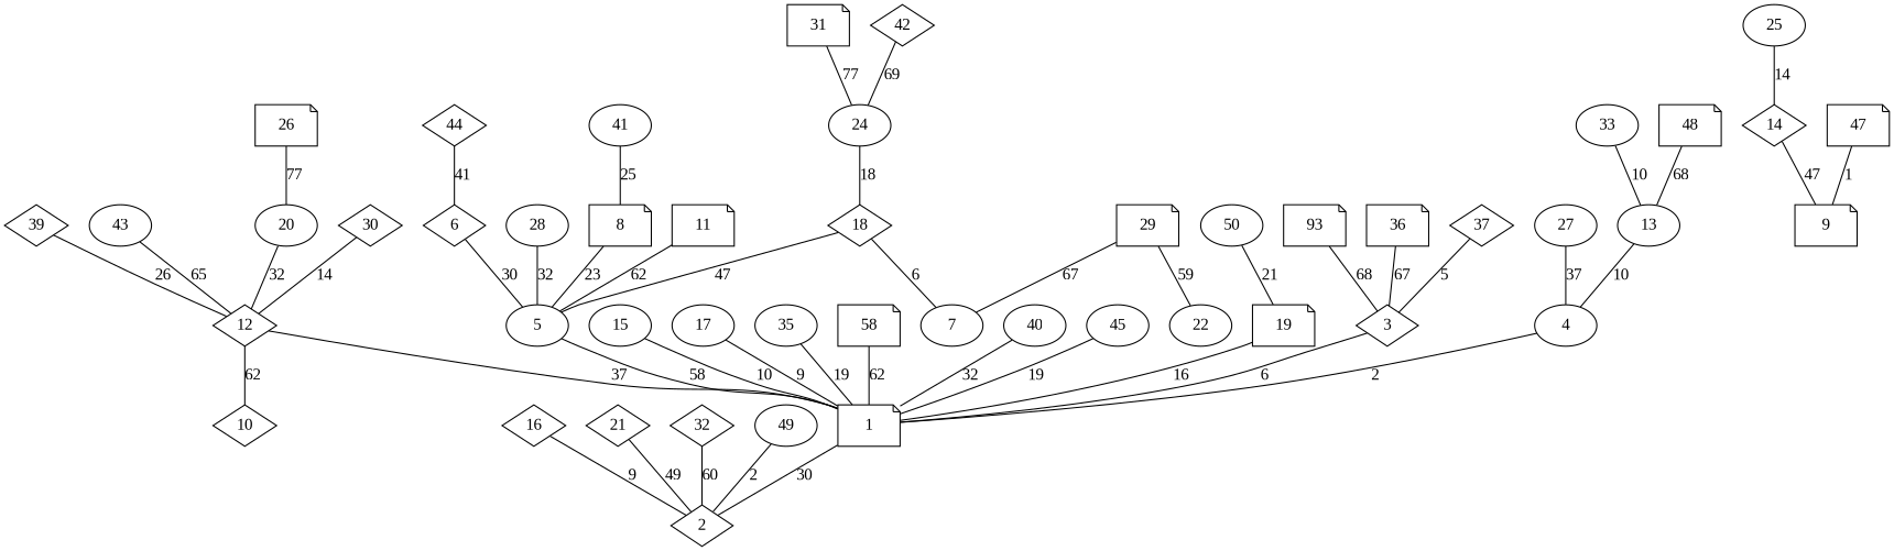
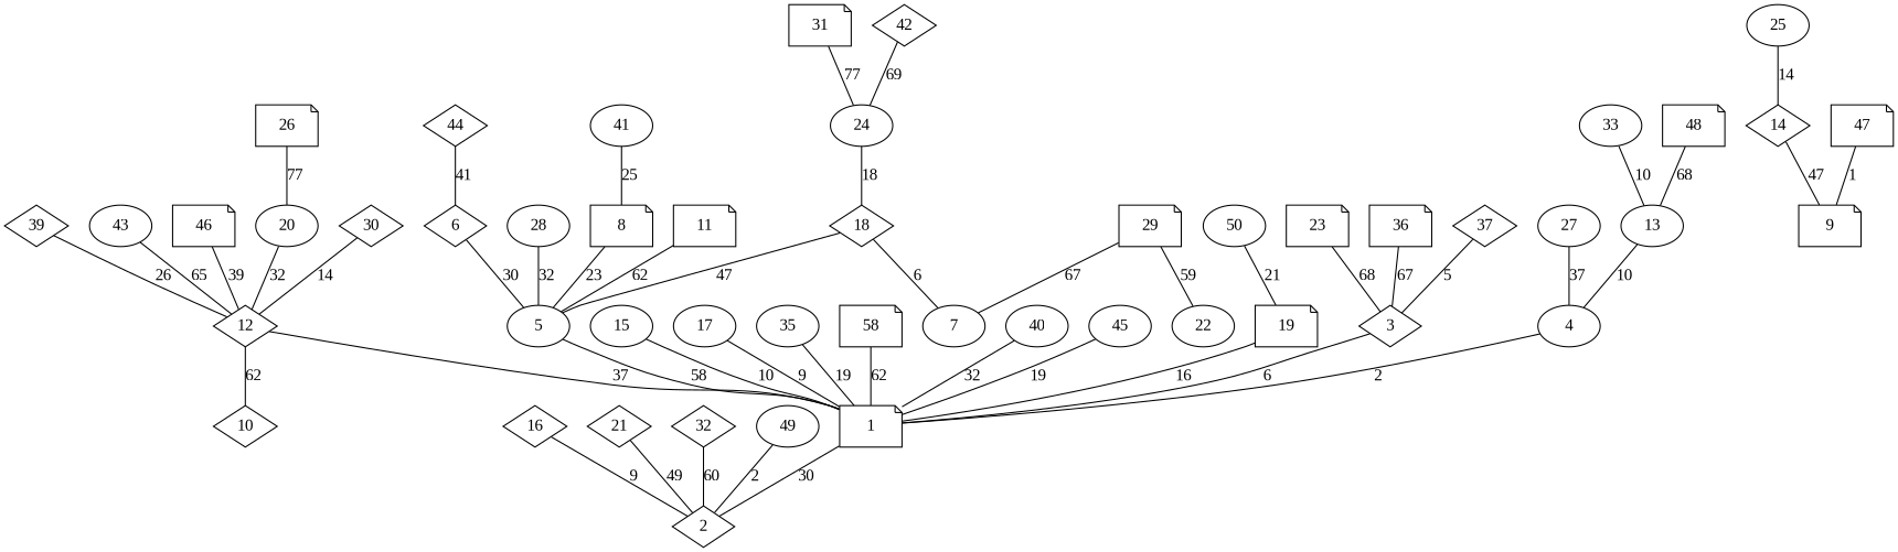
  graph {
    fontname="Liberation Serif"
    node [fontname="Liberation Serif" shape=ellipse]
    edge [color=black fontname="Liberation Serif"]
    n1 [label=1 shape=note]
    n2 [label=2 shape=diamond]
    n3 [label=3 shape=diamond]
    n4 [label=4]
    n5 [label=5]
    n6 [label=6 shape=diamond]
    n7 [label=7]
    n8 [label=8 shape=note]
    n9 [label=9 shape=note]
    n10 [label=10 shape=diamond]
    n11 [label=11 shape=note]
    n12 [label=12 shape=diamond]
    n13 [label=13]
    n14 [label=14 shape=diamond]
    n15 [label=15]
    n16 [label=16 shape=diamond]
    n17 [label=17]
    n18 [label=18 shape=diamond]
    n19 [label=19 shape=note]
    n20 [label=20]
    n21 [label=21 shape=diamond]
    n22 [label=22]
-   n23 [label=93 shape=note]
+   n23 [label=23 shape=note]
    n24 [label=24]
    n25 [label=25]
    n26 [label=26 shape=note]
    n27 [label=27]
    n28 [label=28]
    n29 [label=29 shape=note]
    n30 [label=30 shape=diamond]
    n31 [label=31 shape=note]
    n32 [label=32 shape=diamond]
    n33 [label=33]
    n34 [label=35]
    n35 [label=36 shape=note]
    n36 [label=37 shape=diamond]
    n37 [label=58 shape=note]
    n38 [label=39 shape=diamond]
    n39 [label=40]
    n40 [label=41]
    n41 [label=42 shape=diamond]
    n42 [label=43]
    n43 [label=44 shape=diamond]
    n44 [label=45]
+   n45 [label=46 shape=note]
    n46 [label=47 shape=note]
    n47 [label=48 shape=note]
    n48 [label=49]
    n49 [label=50]
    n1 -- n2 [label=30]
    n3 -- n1 [label=6]
    n4 -- n1 [label=2]
    n5 -- n1 [label=58]
    n6 -- n5 [label=30]
    n8 -- n5 [label=23]
    n11 -- n5 [label=62]
    n12 -- n1 [label=37]
    n12 -- n10 [label=62]
    n13 -- n4 [label=10]
    n14 -- n9 [label=47]
    n15 -- n1 [label=10]
    n16 -- n2 [label=9]
    n17 -- n1 [label=9]
    n18 -- n5 [label=47]
    n18 -- n7 [label=6]
    n19 -- n1 [label=16]
    n20 -- n12 [label=32]
    n21 -- n2 [label=49]
    n23 -- n3 [label=68]
    n24 -- n18 [label=18]
    n25 -- n14 [label=14]
    n26 -- n20 [label=77]
    n27 -- n4 [label=37]
    n28 -- n5 [label=32]
    n29 -- n7 [label=67]
    n29 -- n22 [label=59]
    n30 -- n12 [label=14]
    n31 -- n24 [label=77]
    n32 -- n2 [label=60]
    n33 -- n13 [label=10]
    n34 -- n1 [label=19]
    n35 -- n3 [label=67]
    n36 -- n3 [label=5]
    n37 -- n1 [label=62]
    n38 -- n12 [label=26]
    n39 -- n1 [label=32]
    n40 -- n8 [label=25]
    n41 -- n24 [label=69]
    n42 -- n12 [label=65]
    n43 -- n6 [label=41]
    n44 -- n1 [label=19]
+   n45 -- n12 [label=39]
    n46 -- n9 [label=1]
    n47 -- n13 [label=68]
    n48 -- n2 [label=2]
    n49 -- n19 [label=21]
  }
